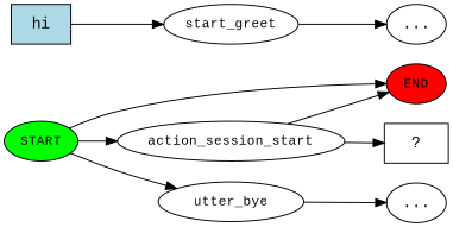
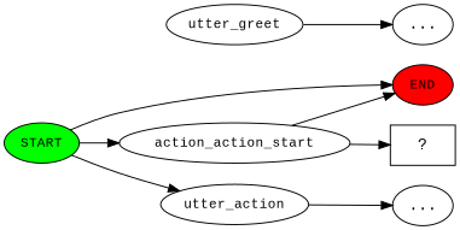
  digraph {
    fontname="Liberation Mono"
    rankdir=LR
    node [fontname="Liberation Mono" fontsize=12]
    edge [fontname="Liberation Mono"]
    n1 [fillcolor=green label=START style=filled]
    n2 [fillcolor=red label=END style=filled]
-   n3 [label=action_session_start]
-   n4 [label=utter_bye]
+   n3 [label=action_action_start]
+   n4 [label=utter_action]
    n5 [label="  ?  " shape=rect fontsize=""]
    n6 [label="..." fontsize=""]
-   n7 [fillcolor=lightblue label=hi shape=rect style=filled fontsize=""]
-   n8 [label=start_greet]
+   n8 [label=utter_greet]
    n9 [label="..." fontsize=""]
    n1 -> n2
    n1 -> n3
    n1 -> n4
    n3 -> n2
    n3 -> n5
    n4 -> n6
-   n7 -> n8
    n8 -> n9
  }
